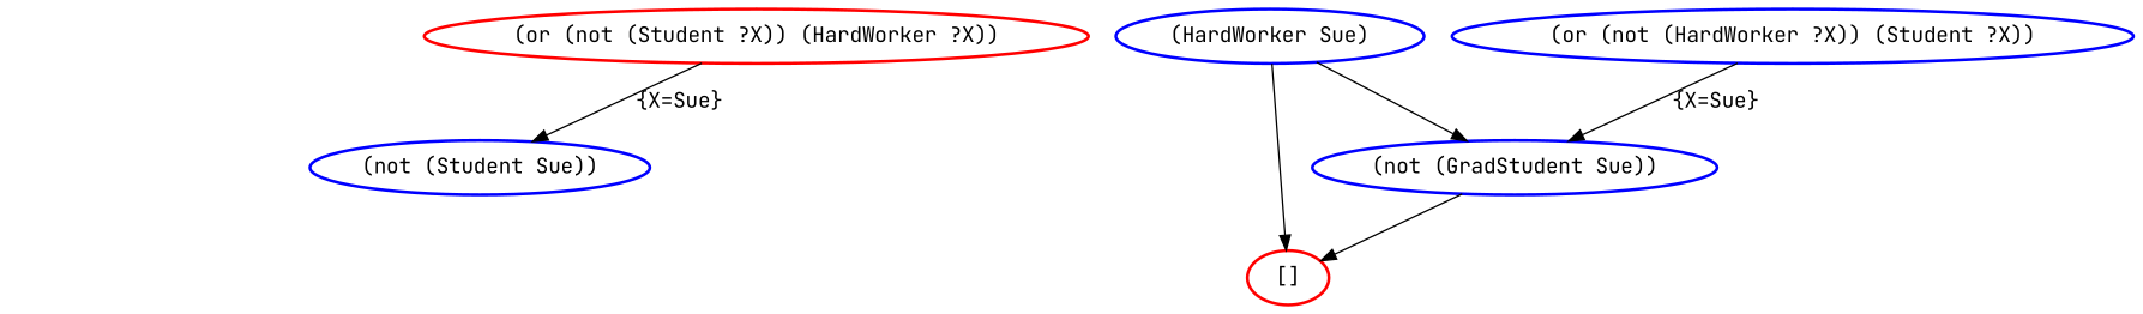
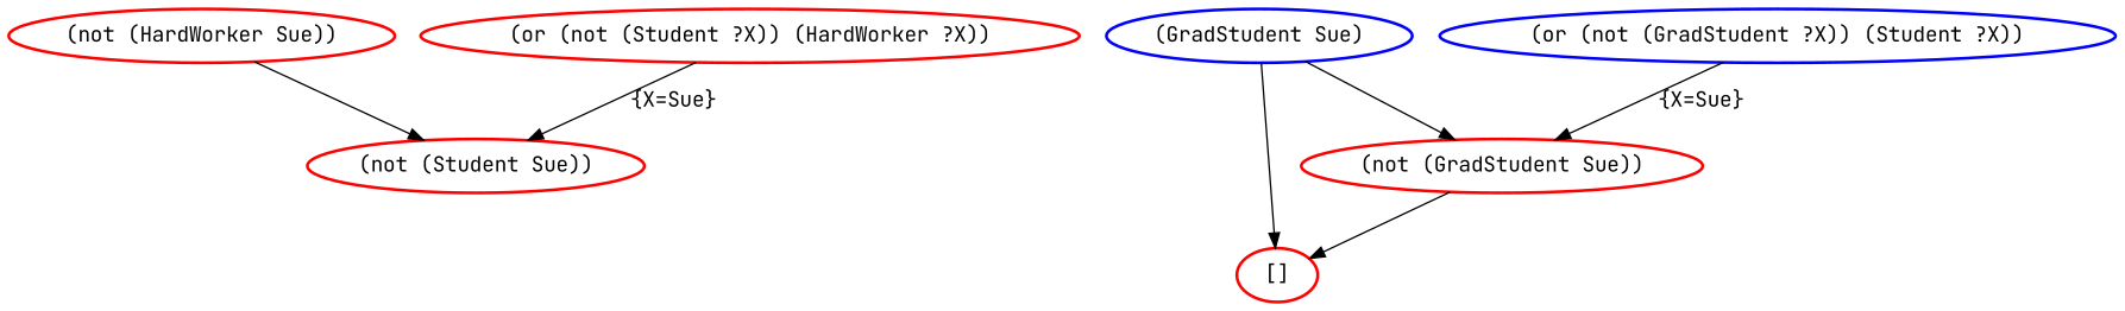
  digraph {
    fontname="JetBrains Mono"
    node [color=red fontname="JetBrains Mono" penwidth=2.0]
    edge [fontname="JetBrains Mono"]
-   n2 [color=blue label="(not (Student Sue))"]
+   n1 [label="(not (HardWorker Sue))"]
+   n2 [label="(not (Student Sue))"]
    n3 [label="(or (not (Student ?X)) (HardWorker ?X))"]
-   n4 [color=blue label="(not (GradStudent Sue))"]
+   n4 [label="(not (GradStudent Sue))"]
    n5 [label="[]"]
-   n6 [color=blue label="(or (not (HardWorker ?X)) (Student ?X))"]
-   n7 [color=blue label="(HardWorker Sue)"]
+   n6 [color=blue label="(or (not (GradStudent ?X)) (Student ?X))"]
+   n7 [color=blue label="(GradStudent Sue)"]
+   n1 -> n2
    n3 -> n2 [label="{X=Sue}"]
    n4 -> n5
    n6 -> n4 [label="{X=Sue}"]
    n7 -> n4
    n7 -> n5
  }
